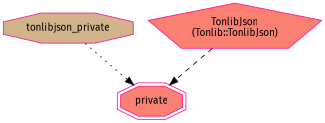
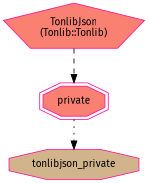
  digraph {
    fontname="Fira Sans"
    node [color=deeppink fillcolor=salmon fontname="Fira Sans" fontsize=12 style=filled]
    edge [fontname="Fira Sans"]
    n1 [fillcolor=tan label=tonlibjson_private shape=octagon]
    n2 [label=private shape=doubleoctagon]
-   n3 [label="TonlibJson\n(Tonlib::TonlibJson)" shape=pentagon]
-   n1 -> n2 [style=dotted]
+   n3 [label="TonlibJson\n(Tonlib::Tonlib)" shape=pentagon]
+   n2 -> n1 [style=dotted]
    n3 -> n2 [style=dashed]
  }
